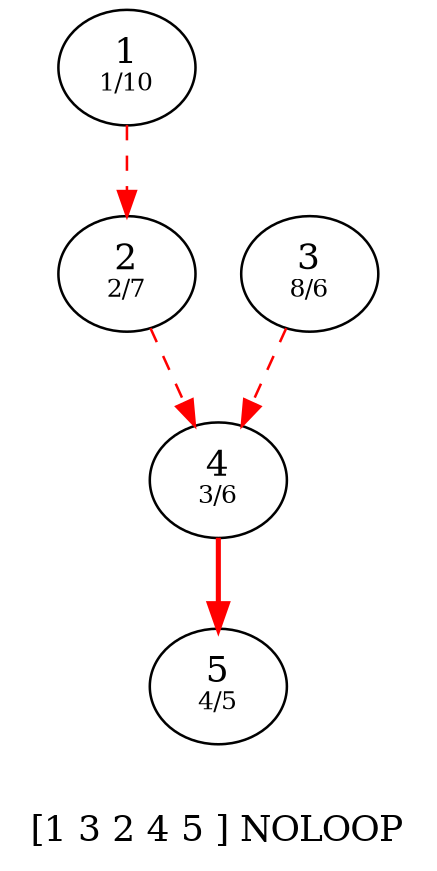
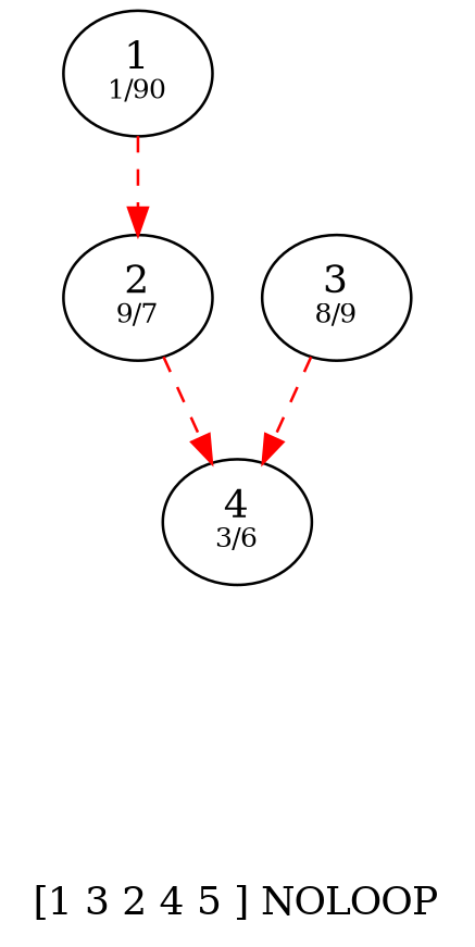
  digraph {
    label="[1 3 2 4 5 ] NOLOOP"
    edge [color=red style=dashed]
-   n1 [label=<1<BR /><FONT POINT-SIZE="10">1/10</FONT>>]
-   n2 [label=<2<BR /><FONT POINT-SIZE="10">2/7</FONT>>]
+   n1 [label=<1<BR /><FONT POINT-SIZE="10">1/90</FONT>>]
+   n2 [label=<2<BR /><FONT POINT-SIZE="10">9/7</FONT>>]
    n3 [label=<4<BR /><FONT POINT-SIZE="10">3/6</FONT>>]
-   n4 [label=<3<BR /><FONT POINT-SIZE="10">8/6</FONT>>]
-   n5 [label=<5<BR /><FONT POINT-SIZE="10">4/5</FONT>>]
+   n4 [label=<3<BR /><FONT POINT-SIZE="10">8/9</FONT>>]
    n1 -> n2
    n2 -> n3
-   n3 -> n5 [style=bold]
    n4 -> n3
  }
